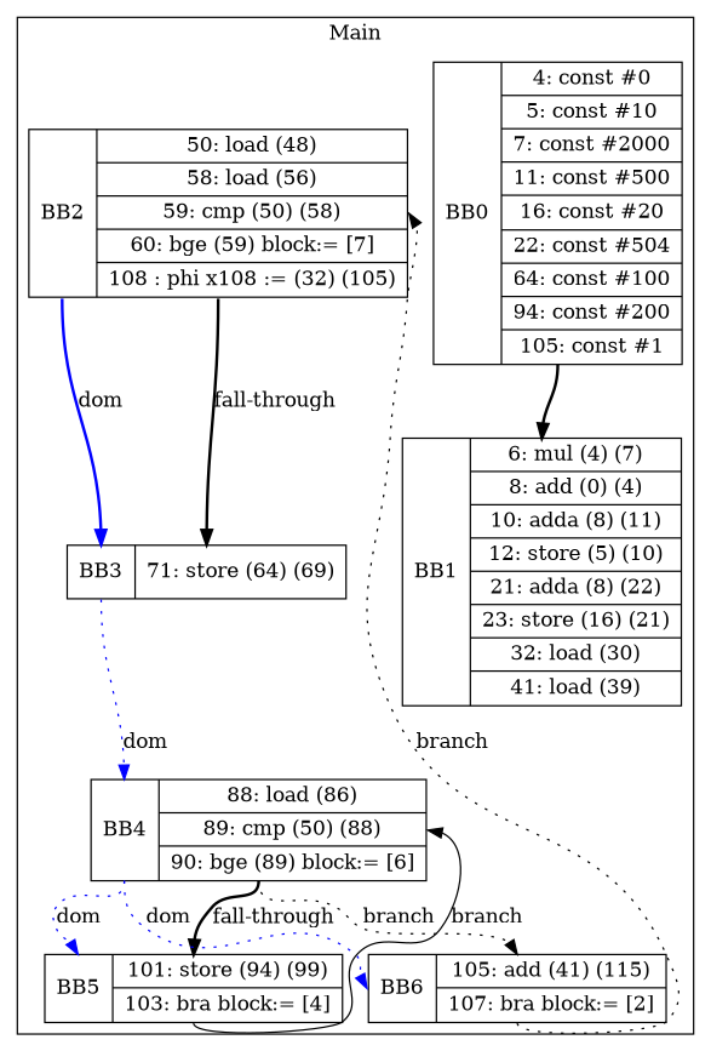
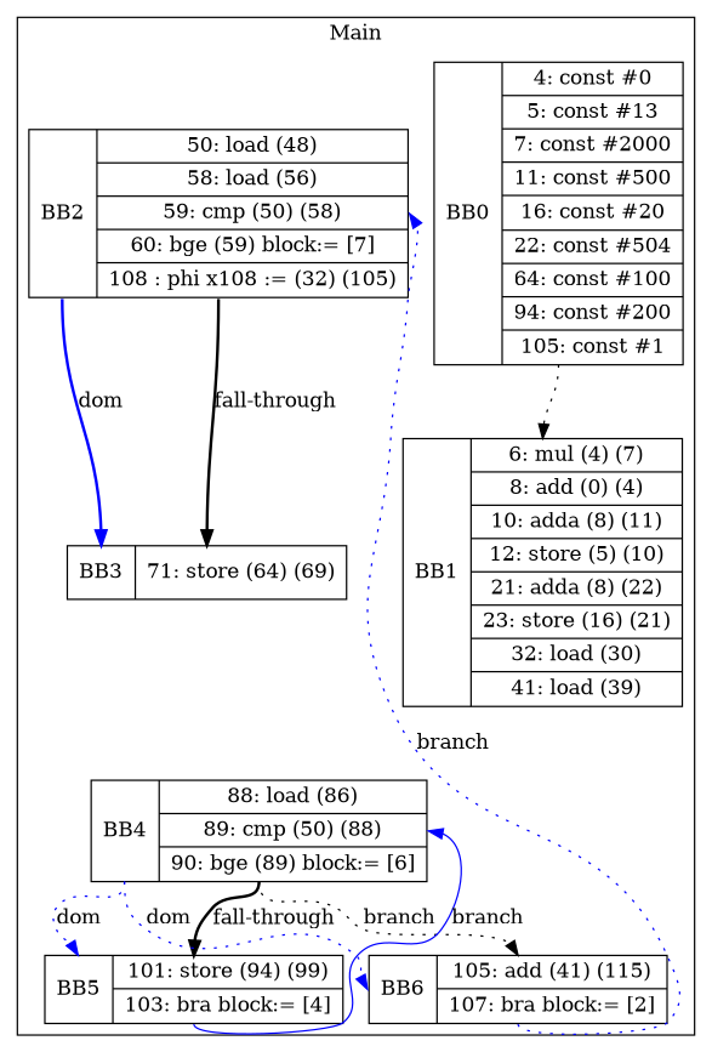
  digraph {
    node [shape=record]
    edge [headport=n style=dotted tailport=s]
-   n1 [label="<b>BB0|{4: const #0|5: const #10|7: const #2000|11: const #500|16: const #20|22: const #504|64: const #100|94: const #200|105: const #1}"]
+   n1 [label="<b>BB0|{4: const #0|5: const #13|7: const #2000|11: const #500|16: const #20|22: const #504|64: const #100|94: const #200|105: const #1}"]
    n2 [label="<b>BB1|{6: mul (4) (7)|8: add (0) (4)|10: adda (8) (11)|12: store (5) (10)|21: adda (8) (22)|23: store (16) (21)|32: load (30)|41: load (39)}"]
    n3 [label="<b>BB2|{50: load (48)|58: load (56)|59: cmp (50) (58)|60: bge (59) block:= [7]|108 : phi x108 := (32) (105)}"]
    n4 [label="<b>BB3|{71: store (64) (69)}"]
    n5 [label="<b>BB4|{88: load (86)|89: cmp (50) (88)|90: bge (89) block:= [6]}"]
    n6 [label="<b>BB5|{101: store (94) (99)|103: bra block:= [4]}"]
    n7 [label="<b>BB6|{105: add (41) (115)|107: bra block:= [2]}"]
    subgraph cluster_1 {
      label=Main
      n1
      n2
      n3
      n4
      n5
      n6
      n7
    }
-   n1 -> n2 [style=bold]
+   n1 -> n2
    n3 -> n4 [color=blue headport=b label=dom style=bold tailport=b]
    n3 -> n4 [label="fall-through" style=bold]
-   n4 -> n5 [color=blue headport=b label=dom tailport=b]
    n5 -> n6 [color=blue headport=b label=dom tailport=b]
    n5 -> n6 [label="fall-through" style=bold]
    n5 -> n7 [color=blue headport=b label=dom tailport=b]
    n5 -> n7 [label=branch]
-   n6 -> n5 [headport=e label=branch style=solid]
-   n7 -> n3 [headport=e label=branch]
+   n6 -> n5 [headport=e label=branch style=solid color=blue]
+   n7 -> n3 [headport=e label=branch color=blue]
  }
